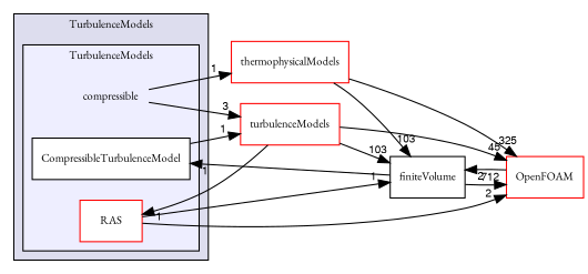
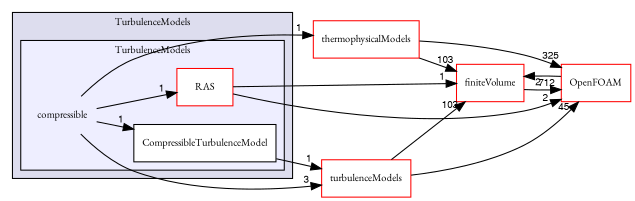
  digraph {
    compound=true
    rankdir=LR
    fontname="EB Garamond"
    node [fontname="EB Garamond" fontsize=10 shape=box color=red]
    edge [headlabel=1 labeldistance=1.5 labelfontname=FreeSans labelfontsize=10 fontname="EB Garamond"]
    n1 [label=compressible shape=plaintext color=""]
    n2 [color=black fillcolor=white label=CompressibleTurbulenceModel style=filled]
    n3 [fillcolor=white label=RAS style=filled]
    n4 [label=thermophysicalModels]
    n5 [label=turbulenceModels]
-   n6 [color=black label=finiteVolume]
+   n6 [label=finiteVolume]
    n7 [label=OpenFOAM]
    subgraph cluster_1 {
      bgcolor="#ddddee"
      fontsize=10
      label=TurbulenceModels
      pencolor=black
      subgraph cluster_2 {
        bgcolor="#eeeeff"
        fontsize=10
        pencolor=black
        n1
        n2
        n3
      }
    }
-   n6 -> n2
-   n5 -> n3
+   n1 -> n2
+   n1 -> n3
    n1 -> n4
    n1 -> n5 [headlabel=3]
    n2 -> n5
    n3 -> n6
    n3 -> n7 [headlabel=2]
    n4 -> n6 [headlabel=103]
    n4 -> n7 [headlabel=325]
    n5 -> n6 [headlabel=103]
    n5 -> n7 [headlabel=45]
    n6 -> n7 [headlabel=712]
    n7 -> n6 [headlabel=2]
  }
